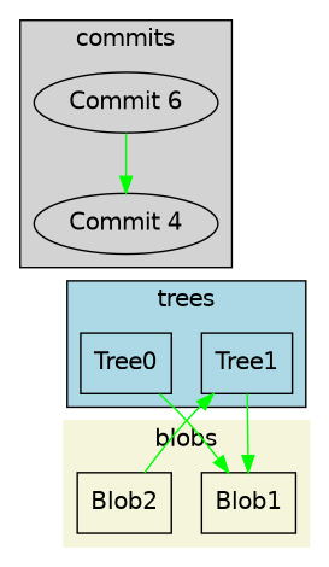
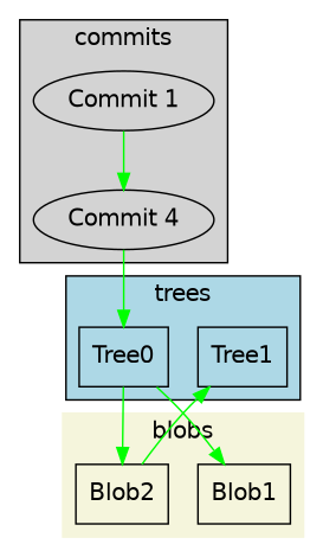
  digraph {
    fontname="DejaVu Sans"
    rankdir=TB
    node [fontname="DejaVu Sans" shape=box]
    edge [color=green fontname="DejaVu Sans"]
    n1 [label=Tree1]
    n2 [label=Tree0]
-   n3 [label="Commit 6" shape=""]
+   n3 [label="Commit 1" shape=""]
    n4 [label="Commit 4" shape=""]
    n5 [label=Blob1]
    n6 [label=Blob2]
    subgraph cluster_1 {
      fillcolor=lightblue
      label=trees
      style=filled
      n1
      n2
    }
    subgraph cluster_2 {
      fillcolor=lightgrey
      label=commits
      style=filled
      n3
      n4
    }
    subgraph cluster_3 {
      color=beige
      label=blobs
      style=filled
      n5
      n6
    }
-   n1 -> n5
    n2 -> n5
+   n2 -> n6
    n3 -> n4
+   n4 -> n2
    n6 -> n1
  }
